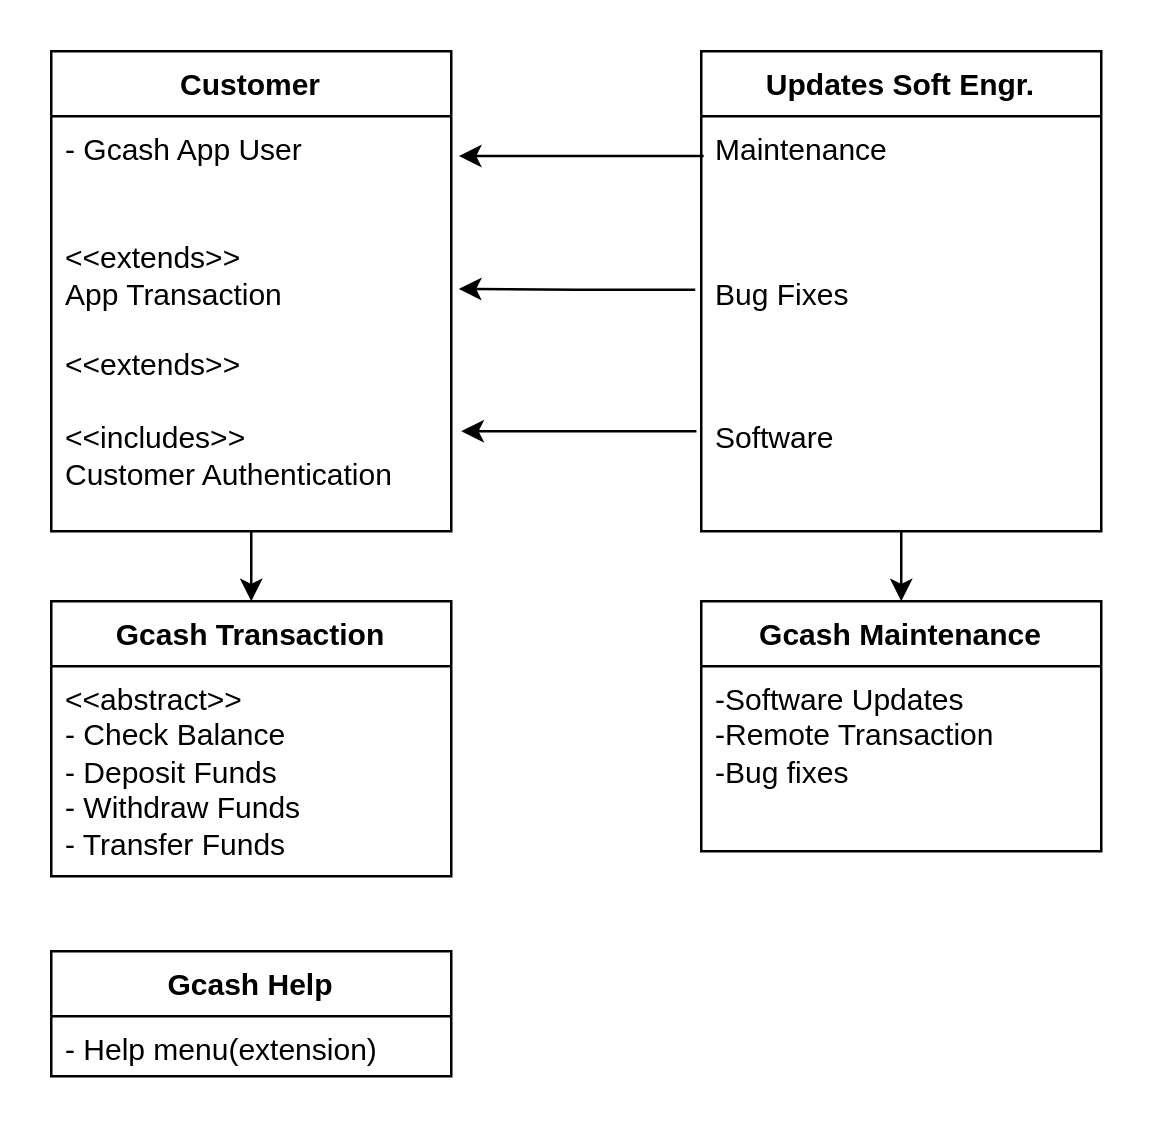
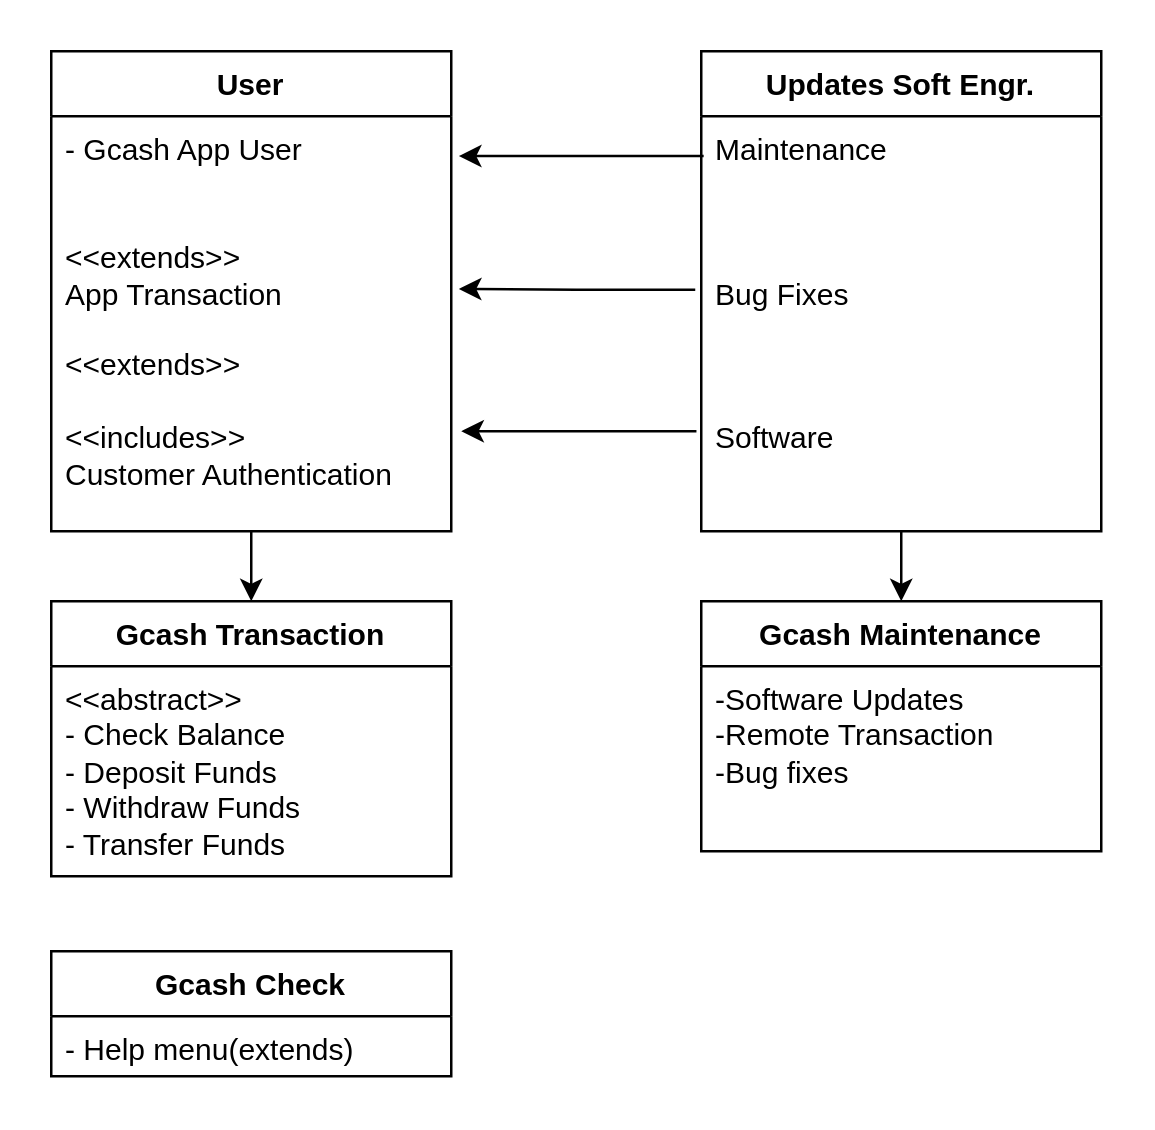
  <mxCell id="0" />
  <mxCell id="1" parent="0" />
  <mxCell id="2" value="" style="edgeStyle=orthogonalEdgeStyle;rounded=0;orthogonalLoop=1;jettySize=auto;html=1;" edge="1" parent="1" source="3" target="11"><mxGeometry relative="1" as="geometry" /></mxCell>
- <mxCell id="3" value="Customer" style="swimlane;fontStyle=1;align=center;verticalAlign=top;childLayout=stackLayout;horizontal=1;startSize=26;horizontalStack=0;resizeParent=1;resizeParentMax=0;resizeLast=0;collapsible=1;marginBottom=0;whiteSpace=wrap;html=1;" vertex="1" parent="1"><mxGeometry x="20" y="20" width="160" height="192" as="geometry" /></mxCell>
+ <mxCell id="3" value="User" style="swimlane;fontStyle=1;align=center;verticalAlign=top;childLayout=stackLayout;horizontal=1;startSize=26;horizontalStack=0;resizeParent=1;resizeParentMax=0;resizeLast=0;collapsible=1;marginBottom=0;whiteSpace=wrap;html=1;" vertex="1" parent="1"><mxGeometry x="20" y="20" width="160" height="192" as="geometry" /></mxCell>
  <mxCell id="4" value="- Gcash App User&lt;br&gt;&lt;br&gt;&lt;br&gt;&amp;lt;&amp;lt;extends&amp;gt;&amp;gt;&lt;br&gt;App Transaction&lt;br&gt;&lt;br&gt;&amp;lt;&amp;lt;extends&amp;gt;&amp;gt;&lt;br&gt;&lt;br&gt;&amp;lt;&amp;lt;includes&amp;gt;&amp;gt;&lt;br&gt;Customer Authentication" style="text;strokeColor=none;fillColor=none;align=left;verticalAlign=top;spacingLeft=4;spacingRight=4;overflow=hidden;rotatable=0;points=[[0,0.5],[1,0.5]];portConstraint=eastwest;whiteSpace=wrap;html=1;" vertex="1" parent="3"><mxGeometry y="26" width="160" height="166" as="geometry" /></mxCell>
  <mxCell id="5" value="" style="edgeStyle=orthogonalEdgeStyle;rounded=0;orthogonalLoop=1;jettySize=auto;html=1;" edge="1" parent="1" source="6" target="13"><mxGeometry relative="1" as="geometry" /></mxCell>
  <mxCell id="6" value="Updates Soft Engr." style="swimlane;fontStyle=1;align=center;verticalAlign=top;childLayout=stackLayout;horizontal=1;startSize=26;horizontalStack=0;resizeParent=1;resizeParentMax=0;resizeLast=0;collapsible=1;marginBottom=0;whiteSpace=wrap;html=1;" vertex="1" parent="1"><mxGeometry x="280" y="20" width="160" height="192" as="geometry" /></mxCell>
  <mxCell id="7" value="Maintenance&lt;br&gt;&lt;br&gt;&lt;br&gt;&lt;br&gt;Bug Fixes&lt;br&gt;&lt;br&gt;&lt;br&gt;&lt;br&gt;Software" style="text;strokeColor=none;fillColor=none;align=left;verticalAlign=top;spacingLeft=4;spacingRight=4;overflow=hidden;rotatable=0;points=[[0,0.5],[1,0.5]];portConstraint=eastwest;whiteSpace=wrap;html=1;" vertex="1" parent="6"><mxGeometry y="26" width="160" height="166" as="geometry" /></mxCell>
  <mxCell id="8" style="edgeStyle=orthogonalEdgeStyle;rounded=0;orthogonalLoop=1;jettySize=auto;html=1;entryX=1.019;entryY=0.416;entryDx=0;entryDy=0;entryPerimeter=0;exitX=-0.015;exitY=0.418;exitDx=0;exitDy=0;exitPerimeter=0;" edge="1" parent="1" source="7" target="4"><mxGeometry relative="1" as="geometry"><mxPoint x="279" y="123" as="sourcePoint" /></mxGeometry></mxCell>
  <mxCell id="9" style="edgeStyle=orthogonalEdgeStyle;rounded=0;orthogonalLoop=1;jettySize=auto;html=1;entryX=1.019;entryY=0.096;entryDx=0;entryDy=0;entryPerimeter=0;exitX=0.006;exitY=0.096;exitDx=0;exitDy=0;exitPerimeter=0;" edge="1" parent="1" source="7" target="4"><mxGeometry relative="1" as="geometry" /></mxCell>
  <mxCell id="10" style="edgeStyle=orthogonalEdgeStyle;rounded=0;orthogonalLoop=1;jettySize=auto;html=1;entryX=1.025;entryY=0.759;entryDx=0;entryDy=0;entryPerimeter=0;exitX=-0.012;exitY=0.759;exitDx=0;exitDy=0;exitPerimeter=0;" edge="1" parent="1" source="7" target="4"><mxGeometry relative="1" as="geometry" /></mxCell>
  <mxCell id="11" value="Gcash Transaction" style="swimlane;fontStyle=1;align=center;verticalAlign=top;childLayout=stackLayout;horizontal=1;startSize=26;horizontalStack=0;resizeParent=1;resizeParentMax=0;resizeLast=0;collapsible=1;marginBottom=0;whiteSpace=wrap;html=1;" vertex="1" parent="1"><mxGeometry x="20" y="240" width="160" height="110" as="geometry" /></mxCell>
  <mxCell id="12" value="&amp;lt;&amp;lt;abstract&amp;gt;&amp;gt;&lt;br&gt;- Check Balance&lt;br&gt;- Deposit Funds&lt;br&gt;- Withdraw Funds&lt;br&gt;- Transfer Funds" style="text;strokeColor=none;fillColor=none;align=left;verticalAlign=top;spacingLeft=4;spacingRight=4;overflow=hidden;rotatable=0;points=[[0,0.5],[1,0.5]];portConstraint=eastwest;whiteSpace=wrap;html=1;" vertex="1" parent="11"><mxGeometry y="26" width="160" height="84" as="geometry" /></mxCell>
  <mxCell id="13" value="Gcash Maintenance" style="swimlane;fontStyle=1;align=center;verticalAlign=top;childLayout=stackLayout;horizontal=1;startSize=26;horizontalStack=0;resizeParent=1;resizeParentMax=0;resizeLast=0;collapsible=1;marginBottom=0;whiteSpace=wrap;html=1;" vertex="1" parent="1"><mxGeometry x="280" y="240" width="160" height="100" as="geometry" /></mxCell>
  <mxCell id="14" value="-Software Updates&lt;br&gt;-Remote Transaction&lt;br&gt;-Bug fixes" style="text;strokeColor=none;fillColor=none;align=left;verticalAlign=top;spacingLeft=4;spacingRight=4;overflow=hidden;rotatable=0;points=[[0,0.5],[1,0.5]];portConstraint=eastwest;whiteSpace=wrap;html=1;" vertex="1" parent="13"><mxGeometry y="26" width="160" height="74" as="geometry" /></mxCell>
- <mxCell id="15" value="Gcash Help" style="swimlane;fontStyle=1;align=center;verticalAlign=top;childLayout=stackLayout;horizontal=1;startSize=26;horizontalStack=0;resizeParent=1;resizeParentMax=0;resizeLast=0;collapsible=1;marginBottom=0;whiteSpace=wrap;html=1;" vertex="1" parent="1"><mxGeometry x="20" y="380" width="160" height="50" as="geometry" /></mxCell>
- <mxCell id="16" value="- Help menu(extension)" style="text;strokeColor=none;fillColor=none;align=left;verticalAlign=top;spacingLeft=4;spacingRight=4;overflow=hidden;rotatable=0;points=[[0,0.5],[1,0.5]];portConstraint=eastwest;whiteSpace=wrap;html=1;" vertex="1" parent="15"><mxGeometry y="26" width="160" height="24" as="geometry" /></mxCell>
+ <mxCell id="15" value="Gcash Check" style="swimlane;fontStyle=1;align=center;verticalAlign=top;childLayout=stackLayout;horizontal=1;startSize=26;horizontalStack=0;resizeParent=1;resizeParentMax=0;resizeLast=0;collapsible=1;marginBottom=0;whiteSpace=wrap;html=1;" vertex="1" parent="1"><mxGeometry x="20" y="380" width="160" height="50" as="geometry" /></mxCell>
+ <mxCell id="16" value="- Help menu(extends)" style="text;strokeColor=none;fillColor=none;align=left;verticalAlign=top;spacingLeft=4;spacingRight=4;overflow=hidden;rotatable=0;points=[[0,0.5],[1,0.5]];portConstraint=eastwest;whiteSpace=wrap;html=1;" vertex="1" parent="15"><mxGeometry y="26" width="160" height="24" as="geometry" /></mxCell>
